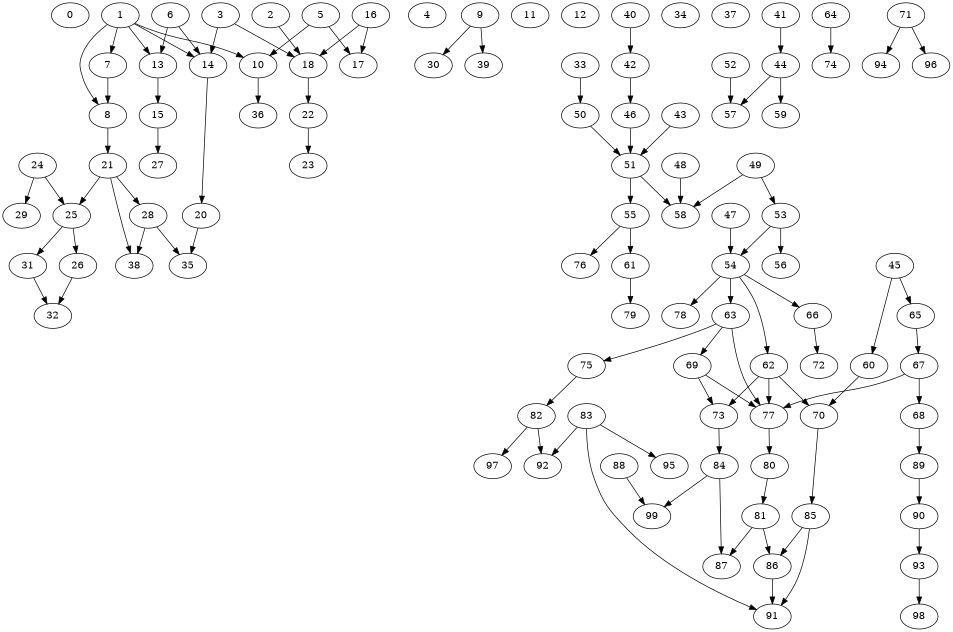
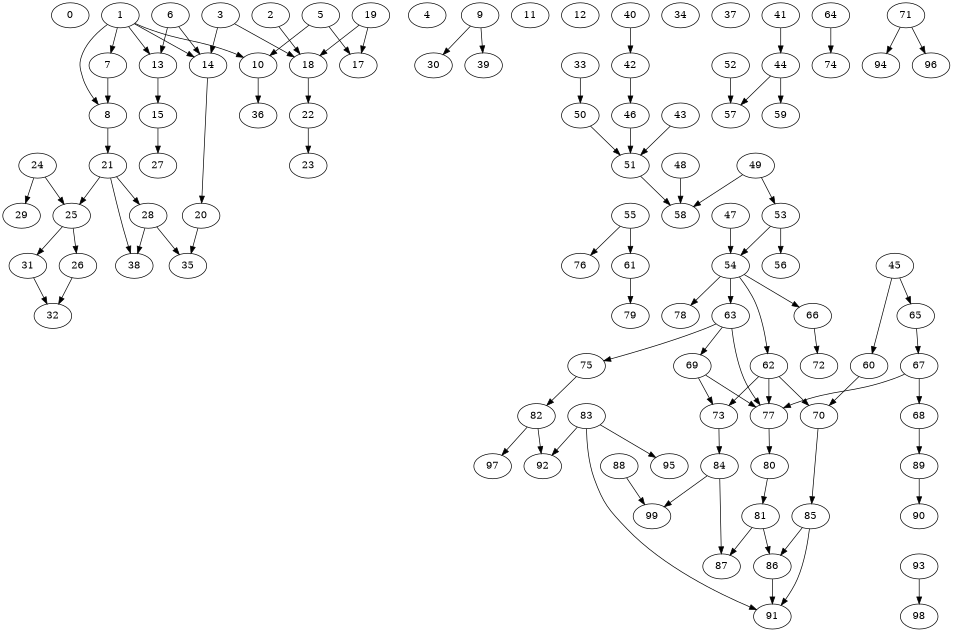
  digraph {
    0
    1
    7
    8
    10
    13
    14
    21
    36
    15
    20
    25
    28
    38
    27
    35
    2
    18
    22
    23
    3
    4
    5
    17
    6
    31
    26
    9
    30
    39
    11
    12
-   16
+   16 [label=19]
    24
    29
    32
    33
    50
    51
    58
    55
    34
    37
    40
    42
    46
    41
    44
    57
    59
    43
    61
    76
    45
    60
    65
    70
    67
    85
    75
    82
    77
    68
    47
    54
    62
    63
    66
    78
    73
    69
    72
    48
    49
    53
    56
    79
    52
    80
    84
    86
    91
    92
    97
    81
    87
    99
    64
    74
    89
    90
    93
    71
    94
    96
    83
    95
    88
    98
    1 -> 7
    1 -> 8
    1 -> 10
    1 -> 13
    1 -> 14
    7 -> 8
    8 -> 21
    10 -> 36
    13 -> 15
    14 -> 20
    21 -> 25
    21 -> 28
    21 -> 38
    15 -> 27
    20 -> 35
    25 -> 31
    25 -> 26
    28 -> 38
    28 -> 35
    2 -> 18
    18 -> 22
    22 -> 23
    3 -> 14
    3 -> 18
    5 -> 10
    5 -> 17
    6 -> 13
    6 -> 14
    31 -> 32
    26 -> 32
    9 -> 30
    9 -> 39
    16 -> 18
    16 -> 17
    24 -> 25
    24 -> 29
    33 -> 50
    50 -> 51
    51 -> 58
-   51 -> 55
    55 -> 61
    55 -> 76
    40 -> 42
    42 -> 46
    46 -> 51
    41 -> 44
    44 -> 57
    44 -> 59
    43 -> 51
    61 -> 79
    45 -> 60
    45 -> 65
    60 -> 70
    65 -> 67
    70 -> 85
    67 -> 77
    67 -> 68
    85 -> 86
    85 -> 91
    75 -> 82
    82 -> 92
    82 -> 97
    77 -> 80
    68 -> 89
    47 -> 54
    54 -> 62
    54 -> 63
    54 -> 66
    54 -> 78
    62 -> 70
    62 -> 77
    62 -> 73
    63 -> 75
    63 -> 77
    63 -> 69
    66 -> 72
    73 -> 84
    69 -> 77
    69 -> 73
    48 -> 58
    49 -> 58
    49 -> 53
    53 -> 54
    53 -> 56
    52 -> 57
    80 -> 81
    84 -> 87
    84 -> 99
    86 -> 91
    81 -> 86
    81 -> 87
    64 -> 74
    89 -> 90
-   90 -> 93
    93 -> 98
    71 -> 94
    71 -> 96
    83 -> 91
    83 -> 92
    83 -> 95
    88 -> 99
  }
